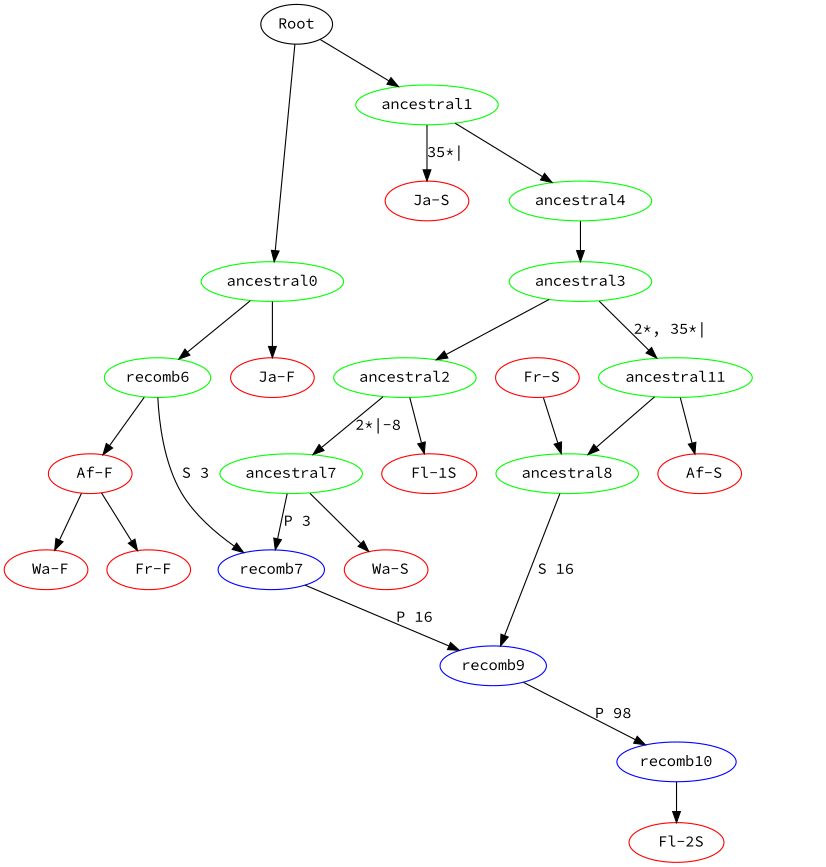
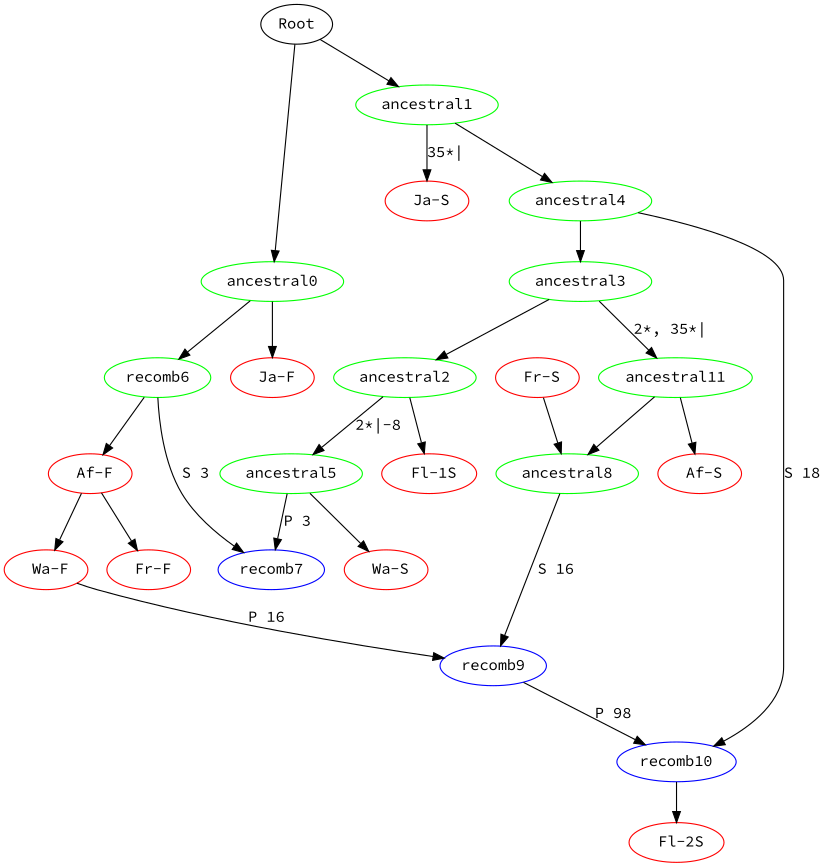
  digraph {
    fontname="Source Code Pro"
    node [color=red fontname="Source Code Pro"]
    edge [fontname="Source Code Pro"]
    n1 [color=black label=Root]
    n2 [color=green label=ancestral1]
    n3 [color=green label=ancestral0]
    n4 [label=" Ja-S"]
    n5 [color=green label=ancestral4]
    n6 [color=green label=recomb6]
    n7 [label=" Ja-F"]
    n8 [color=green label=ancestral3]
    n9 [color=blue label=recomb10]
    n10 [label=" Af-F"]
    n11 [color=blue label=recomb7]
    n12 [label=" Fr-F"]
    n13 [label=" Wa-F"]
    n14 [color=blue label=recomb9]
    n15 [color=green label=ancestral2]
    n16 [label=" Fl-1S"]
-   n17 [color=green label=ancestral7]
+   n17 [color=green label=ancestral5]
    n18 [label=" Wa-S"]
    n19 [color=green label=ancestral11]
    n20 [color=green label=ancestral8]
    n21 [label=" Af-S"]
    n22 [label=" Fl-2S"]
    n23 [label=" Fr-S"]
    n1 -> n2
    n1 -> n3
    n2 -> n4 [label="35*|"]
    n2 -> n5
    n3 -> n6
    n3 -> n7
    n5 -> n8
+   n5 -> n9 [label="S 18"]
    n6 -> n10
    n6 -> n11 [label="S 3"]
    n8 -> n15
    n8 -> n19 [label="2*, 35*|"]
    n9 -> n22
    n10 -> n12
    n10 -> n13
-   n11 -> n14 [label="P 16"]
+   n13 -> n14 [label="P 16"]
    n14 -> n9 [label="P 98"]
    n15 -> n16
    n15 -> n17 [label="2*|-8"]
    n17 -> n11 [label="P 3"]
    n17 -> n18
    n19 -> n20
    n19 -> n21
    n20 -> n14 [label="S 16"]
    n23 -> n20
  }
